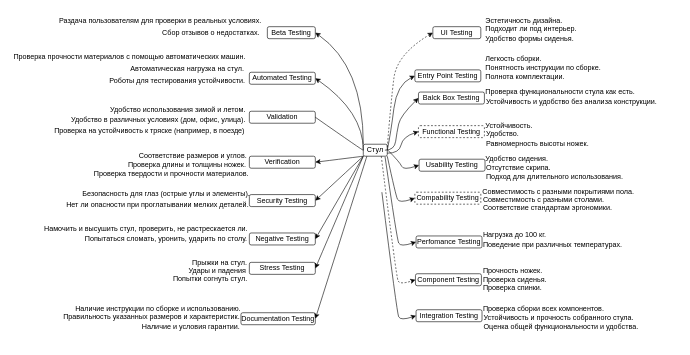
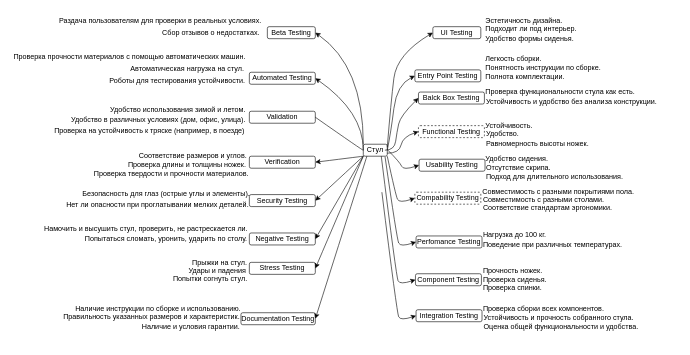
  <mxCell id="0" />
  <mxCell id="1" parent="0" />
  <mxCell id="2" value="Стул" style="rounded=1;whiteSpace=wrap;html=1;" vertex="1" parent="1"><mxGeometry x="605" y="240" width="40" height="20" as="geometry" /></mxCell>
  <mxCell id="3" value="Beta Testing" style="rounded=1;whiteSpace=wrap;html=1;" vertex="1" parent="1"><mxGeometry x="445" y="44" width="80" height="20" as="geometry" /></mxCell>
  <mxCell id="4" value="" style="curved=1;endArrow=classic;html=1;rounded=0;exitX=0;exitY=0;exitDx=0;exitDy=0;entryX=1;entryY=0.5;entryDx=0;entryDy=0;" edge="1" parent="1" source="2" target="3"><mxGeometry width="50" height="50" relative="1" as="geometry"><mxPoint x="505" y="220" as="sourcePoint" /><mxPoint x="555" y="170" as="targetPoint" /><Array as="points"><mxPoint x="605" y="110" /></Array></mxGeometry></mxCell>
  <mxCell id="5" value="Раздача пользователям для проверки в реальных условиях." style="text;whiteSpace=wrap;html=1;" vertex="1" parent="1"><mxGeometry x="96" y="20" width="349" height="50" as="geometry" /></mxCell>
  <mxCell id="6" value="Сбор отзывов о недостатках." style="text;whiteSpace=wrap;" vertex="1" parent="1"><mxGeometry x="268" y="40" width="200" height="40" as="geometry" /></mxCell>
  <mxCell id="7" value="Automated Testing" style="rounded=1;whiteSpace=wrap;html=1;" vertex="1" parent="1"><mxGeometry x="415" y="120" width="110" height="20" as="geometry" /></mxCell>
  <mxCell id="8" value="" style="curved=1;endArrow=classic;html=1;rounded=0;exitX=0;exitY=0.5;exitDx=0;exitDy=0;entryX=1;entryY=0.5;entryDx=0;entryDy=0;" edge="1" parent="1" target="7" source="2"><mxGeometry width="50" height="50" relative="1" as="geometry"><mxPoint x="605" y="316" as="sourcePoint" /><mxPoint x="555" y="246" as="targetPoint" /><Array as="points"><mxPoint x="605" y="186" /></Array></mxGeometry></mxCell>
  <mxCell id="9" value="Автоматическая нагрузка на стул." style="text;whiteSpace=wrap;" vertex="1" parent="1"><mxGeometry x="215" y="100" width="220" height="40" as="geometry" /></mxCell>
  <mxCell id="10" value="Роботы для тестирования устойчивости." style="text;whiteSpace=wrap;" vertex="1" parent="1"><mxGeometry x="180" y="120" width="260" height="40" as="geometry" /></mxCell>
  <mxCell id="11" value="Проверка прочности материалов с помощью автоматических машин." style="text;whiteSpace=wrap;" vertex="1" parent="1"><mxGeometry x="20" y="81" width="420" height="40" as="geometry" /></mxCell>
  <mxCell id="12" value="Validation" style="rounded=1;whiteSpace=wrap;html=1;" vertex="1" parent="1"><mxGeometry x="415" y="185" width="110" height="20" as="geometry" /></mxCell>
  <mxCell id="13" value="" style="curved=1;endArrow=none;html=1;rounded=0;exitX=0;exitY=0.5;exitDx=0;exitDy=0;entryX=1;entryY=0.5;entryDx=0;entryDy=0;" edge="1" parent="1" target="12" source="2"><mxGeometry width="50" height="50" relative="1" as="geometry"><mxPoint x="605" y="315" as="sourcePoint" /><mxPoint x="555" y="311" as="targetPoint" /><Array as="points"><mxPoint x="605" y="251" /></Array></mxGeometry></mxCell>
  <mxCell id="14" value="Удобство использования зимой и летом." style="text;whiteSpace=wrap;" vertex="1" parent="1"><mxGeometry x="181" y="169" width="260" height="40" as="geometry" /></mxCell>
  <mxCell id="15" value="Удобство в различных условиях (дом, офис, улица)." style="text;whiteSpace=wrap;" vertex="1" parent="1"><mxGeometry x="116" y="185" width="320" height="40" as="geometry" /></mxCell>
  <mxCell id="16" value="Проверка на устойчивость к тряске (например, в поезде)" style="text;whiteSpace=wrap;" vertex="1" parent="1"><mxGeometry x="88" y="203" width="350" height="40" as="geometry" /></mxCell>
  <mxCell id="17" value="Verification" style="rounded=1;whiteSpace=wrap;html=1;" vertex="1" parent="1"><mxGeometry x="415" y="260" width="110" height="20" as="geometry" /></mxCell>
  <mxCell id="18" value="" style="curved=1;endArrow=classic;html=1;rounded=0;entryX=1;entryY=0.5;entryDx=0;entryDy=0;" edge="1" parent="1" target="17"><mxGeometry width="50" height="50" relative="1" as="geometry"><mxPoint x="605" y="260" as="sourcePoint" /><mxPoint x="555" y="386" as="targetPoint" /><Array as="points"><mxPoint x="605" y="260" /></Array></mxGeometry></mxCell>
  <mxCell id="19" value="Соответствие размеров и углов." style="text;whiteSpace=wrap;" vertex="1" parent="1"><mxGeometry x="229" y="245" width="210" height="40" as="geometry" /></mxCell>
  <mxCell id="20" value="Проверка длины и толщины ножек." style="text;whiteSpace=wrap;" vertex="1" parent="1"><mxGeometry x="211" y="260" width="230" height="40" as="geometry" /></mxCell>
  <mxCell id="21" value="Проверка твердости и прочности материалов." style="text;whiteSpace=wrap;" vertex="1" parent="1"><mxGeometry x="154" y="275" width="290" height="40" as="geometry" /></mxCell>
  <mxCell id="22" value="Security Testing" style="rounded=1;whiteSpace=wrap;html=1;" vertex="1" parent="1"><mxGeometry x="415" y="324" width="110" height="20" as="geometry" /></mxCell>
  <mxCell id="23" value="" style="curved=1;endArrow=classic;html=1;rounded=0;entryX=1;entryY=0.5;entryDx=0;entryDy=0;" edge="1" parent="1" target="22"><mxGeometry width="50" height="50" relative="1" as="geometry"><mxPoint x="605" y="260" as="sourcePoint" /><mxPoint x="555" y="446" as="targetPoint" /><Array as="points"><mxPoint x="605" y="260" /></Array></mxGeometry></mxCell>
  <mxCell id="24" value="Безопасность для глаз (острые углы и элементы)." style="text;whiteSpace=wrap;" vertex="1" parent="1"><mxGeometry x="135" y="309" width="310" height="40" as="geometry" /></mxCell>
  <mxCell id="25" value="Нет ли опасности при проглатывании мелких деталей." style="text;whiteSpace=wrap;" vertex="1" parent="1"><mxGeometry x="108" y="328" width="340" height="40" as="geometry" /></mxCell>
  <mxCell id="26" value="Negative&lt;span style=&quot;background-color: initial;&quot;&gt;&amp;nbsp;Testing&lt;/span&gt;" style="rounded=1;whiteSpace=wrap;html=1;" vertex="1" parent="1"><mxGeometry x="415" y="388" width="110" height="20" as="geometry" /></mxCell>
  <mxCell id="27" value="" style="curved=1;endArrow=classic;html=1;rounded=0;entryX=1;entryY=0.5;entryDx=0;entryDy=0;" edge="1" parent="1" target="26"><mxGeometry width="50" height="50" relative="1" as="geometry"><mxPoint x="605" y="260" as="sourcePoint" /><mxPoint x="555" y="510" as="targetPoint" /><Array as="points"><mxPoint x="605" y="260" /></Array></mxGeometry></mxCell>
  <mxCell id="28" value="Намочить и высушить стул, проверить, не растрескается ли." style="text;whiteSpace=wrap;" vertex="1" parent="1"><mxGeometry x="71" y="368" width="370" height="40" as="geometry" /></mxCell>
  <mxCell id="29" value="Попытаться сломать, уронить, ударить по столу." style="text;whiteSpace=wrap;" vertex="1" parent="1"><mxGeometry x="139" y="384" width="300" height="40" as="geometry" /></mxCell>
  <mxCell id="30" value="&lt;span style=&quot;background-color: initial;&quot;&gt;Stress Testing&lt;/span&gt;" style="rounded=1;whiteSpace=wrap;html=1;" vertex="1" parent="1"><mxGeometry x="415" y="437" width="110" height="20" as="geometry" /></mxCell>
  <mxCell id="31" value="" style="curved=1;endArrow=classic;html=1;rounded=0;entryX=1;entryY=0.5;entryDx=0;entryDy=0;exitX=0;exitY=1;exitDx=0;exitDy=0;" edge="1" parent="1" target="30" source="2"><mxGeometry width="50" height="50" relative="1" as="geometry"><mxPoint x="605" y="309" as="sourcePoint" /><mxPoint x="555" y="559" as="targetPoint" /><Array as="points"><mxPoint x="605" y="260" /></Array></mxGeometry></mxCell>
  <mxCell id="32" value="Прыжки на стул." style="text;whiteSpace=wrap;" vertex="1" parent="1"><mxGeometry x="318" y="424" width="130" height="40" as="geometry" /></mxCell>
  <mxCell id="33" value="Удары и падения" style="text;whiteSpace=wrap;" vertex="1" parent="1"><mxGeometry x="312" y="437" width="130" height="40" as="geometry" /></mxCell>
  <mxCell id="34" value="Попытки согнуть стул." style="text;whiteSpace=wrap;" vertex="1" parent="1"><mxGeometry x="286" y="451" width="160" height="40" as="geometry" /></mxCell>
  <mxCell id="35" value="UI Testing" style="rounded=1;whiteSpace=wrap;html=1;" vertex="1" parent="1"><mxGeometry x="721" y="44" width="80" height="20" as="geometry" /></mxCell>
- <mxCell id="36" value="" style="curved=1;endArrow=classic;html=1;rounded=0;exitX=1;exitY=0.25;exitDx=0;exitDy=0;entryX=0;entryY=0.5;entryDx=0;entryDy=0;dashed=1;" edge="1" parent="1" target="35" source="2"><mxGeometry width="50" height="50" relative="1" as="geometry"><mxPoint x="619" y="280" as="sourcePoint" /><mxPoint x="725" y="90" as="targetPoint" /><Array as="points"><mxPoint y="170" x="651" /><mxPoint x="661" y="90" /></Array></mxGeometry></mxCell>
+ <mxCell id="36" value="" style="curved=1;endArrow=classic;html=1;rounded=0;exitX=1;exitY=0.25;exitDx=0;exitDy=0;entryX=0;entryY=0.5;entryDx=0;entryDy=0;" edge="1" parent="1" target="35" source="2"><mxGeometry width="50" height="50" relative="1" as="geometry"><mxPoint x="619" y="280" as="sourcePoint" /><mxPoint x="725" y="90" as="targetPoint" /><Array as="points"><mxPoint y="170" x="651" /><mxPoint x="661" y="90" /></Array></mxGeometry></mxCell>
  <mxCell id="37" value="Эстетичность дизайна." style="text;whiteSpace=wrap;" vertex="1" parent="1"><mxGeometry x="807" y="20" width="160" height="40" as="geometry" /></mxCell>
  <mxCell id="38" value="Подходит ли под интерьер." style="text;whiteSpace=wrap;" vertex="1" parent="1"><mxGeometry x="807" y="34" width="190" height="40" as="geometry" /></mxCell>
  <mxCell id="39" value="Удобство формы сиденья." style="text;whiteSpace=wrap;" vertex="1" parent="1"><mxGeometry x="807" y="50" width="180" height="40" as="geometry" /></mxCell>
  <mxCell id="40" value="Entry Point Testing" style="rounded=1;whiteSpace=wrap;html=1;" vertex="1" parent="1"><mxGeometry x="691" y="116" width="110" height="20" as="geometry" /></mxCell>
  <mxCell id="41" value="" style="curved=1;endArrow=classic;html=1;rounded=0;exitX=1;exitY=0.5;exitDx=0;exitDy=0;entryX=0;entryY=0.5;entryDx=0;entryDy=0;" edge="1" parent="1" target="40" source="2"><mxGeometry width="50" height="50" relative="1" as="geometry"><mxPoint x="645" y="295.5" as="sourcePoint" /><mxPoint x="725" y="140.5" as="targetPoint" /><Array as="points"><mxPoint y="220.5" x="651" /><mxPoint x="661" y="140.5" /></Array></mxGeometry></mxCell>
  <mxCell id="42" value="Легкость сборки." style="text;whiteSpace=wrap;" vertex="1" parent="1"><mxGeometry x="807" y="83" width="130" height="40" as="geometry" /></mxCell>
  <mxCell id="43" value="Понятность инструкции по сборке." style="text;whiteSpace=wrap;" vertex="1" parent="1"><mxGeometry x="807" y="98" width="230" height="40" as="geometry" /></mxCell>
  <mxCell id="44" value="Полнота комплектации." style="text;whiteSpace=wrap;" vertex="1" parent="1"><mxGeometry x="807" y="113" width="170" height="40" as="geometry" /></mxCell>
  <mxCell id="45" value="&lt;span style=&quot;background-color: initial;&quot;&gt;Documentation Testing&lt;/span&gt;" style="rounded=1;whiteSpace=wrap;html=1;" vertex="1" parent="1"><mxGeometry x="401" y="521" width="124" height="20" as="geometry" /></mxCell>
  <mxCell id="46" value="" style="curved=1;endArrow=classic;html=1;rounded=0;entryX=1;entryY=0.5;entryDx=0;entryDy=0;" edge="1" parent="1" target="45"><mxGeometry width="50" height="50" relative="1" as="geometry"><mxPoint x="611" y="260" as="sourcePoint" /><mxPoint x="555" y="643" as="targetPoint" /><Array as="points"><mxPoint x="611" y="260" /></Array></mxGeometry></mxCell>
  <mxCell id="47" value="Наличие инструкции по сборке и использованию." style="text;whiteSpace=wrap;" vertex="1" parent="1"><mxGeometry x="123" y="501" width="310" height="40" as="geometry" /></mxCell>
  <mxCell id="48" value="Правильность указанных размеров и характеристик." style="text;whiteSpace=wrap;" vertex="1" parent="1"><mxGeometry x="103" y="514" width="330" height="40" as="geometry" /></mxCell>
  <mxCell id="49" value="Наличие и условия гарантии." style="text;whiteSpace=wrap;" vertex="1" parent="1"><mxGeometry x="234" y="530" width="200" height="40" as="geometry" /></mxCell>
  <mxCell id="50" value="Balck Box Testing" style="rounded=1;whiteSpace=wrap;html=1;" vertex="1" parent="1"><mxGeometry x="697" y="153" width="110" height="20" as="geometry" /></mxCell>
  <mxCell id="51" value="" style="curved=1;endArrow=classic;html=1;rounded=0;entryX=0;entryY=0.5;entryDx=0;entryDy=0;" edge="1" parent="1" target="50"><mxGeometry width="50" height="50" relative="1" as="geometry"><mxPoint x="641" y="250" as="sourcePoint" /><mxPoint x="731" y="192.5" as="targetPoint" /><Array as="points"><mxPoint x="657" y="250" /><mxPoint x="661" y="220" /><mxPoint x="667" y="192.5" /></Array></mxGeometry></mxCell>
  <mxCell id="52" value="Проверка функциональности стула как есть." style="text;whiteSpace=wrap;" vertex="1" parent="1"><mxGeometry x="807" y="138" width="280" height="40" as="geometry" /></mxCell>
  <mxCell id="53" value="Устойчивость и удобство без анализа конструкции." style="text;whiteSpace=wrap;" vertex="1" parent="1"><mxGeometry x="808" y="155" width="320" height="40" as="geometry" /></mxCell>
  <mxCell id="54" value="Functional Testing" style="rounded=1;whiteSpace=wrap;html=1;dashed=1;" vertex="1" parent="1"><mxGeometry x="697" y="209" width="110" height="20" as="geometry" /></mxCell>
  <mxCell id="55" value="" style="curved=1;endArrow=classic;html=1;rounded=0;entryX=0;entryY=0.5;entryDx=0;entryDy=0;exitX=1;exitY=0.75;exitDx=0;exitDy=0;" edge="1" parent="1" target="54" source="2"><mxGeometry width="50" height="50" relative="1" as="geometry"><mxPoint x="645" y="285" as="sourcePoint" /><mxPoint x="735" y="227.5" as="targetPoint" /><Array as="points"><mxPoint x="665" y="255" /><mxPoint x="671" y="227.5" /></Array></mxGeometry></mxCell>
  <mxCell id="56" value="Устойчивость." style="text;whiteSpace=wrap;" vertex="1" parent="1"><mxGeometry x="807" y="195" width="110" height="40" as="geometry" /></mxCell>
  <mxCell id="57" value="Удобство." style="text;whiteSpace=wrap;" vertex="1" parent="1"><mxGeometry x="808" y="209" width="90" height="40" as="geometry" /></mxCell>
  <mxCell id="58" value="Равномерность высоты ножек." style="text;whiteSpace=wrap;" vertex="1" parent="1"><mxGeometry x="808" y="225" width="200" height="40" as="geometry" /></mxCell>
  <mxCell id="59" value="Usability Testing" style="rounded=1;whiteSpace=wrap;html=1;" vertex="1" parent="1"><mxGeometry x="698" y="265" width="110" height="20" as="geometry" /></mxCell>
  <mxCell id="60" value="" style="curved=1;endArrow=classic;html=1;rounded=0;entryX=0;entryY=0.5;entryDx=0;entryDy=0;" edge="1" parent="1" target="59"><mxGeometry width="50" height="50" relative="1" as="geometry"><mxPoint x="646" y="250" as="sourcePoint" /><mxPoint x="736" y="283.5" as="targetPoint" /><Array as="points"><mxPoint x="666" y="270" /><mxPoint x="672" y="283.5" /></Array></mxGeometry></mxCell>
  <mxCell id="61" value="Удобство сидения." style="text;whiteSpace=wrap;" vertex="1" parent="1"><mxGeometry x="807" y="250" width="140" height="40" as="geometry" /></mxCell>
  <mxCell id="62" value="Отсутствие скрипа." style="text;whiteSpace=wrap;" vertex="1" parent="1"><mxGeometry x="808" y="265" width="140" height="40" as="geometry" /></mxCell>
  <mxCell id="63" value="Подход для длительного использования." style="text;whiteSpace=wrap;" vertex="1" parent="1"><mxGeometry x="808" y="280" width="260" height="40" as="geometry" /></mxCell>
  <mxCell id="64" value="Compability Testing" style="rounded=1;whiteSpace=wrap;html=1;dashed=1;" vertex="1" parent="1"><mxGeometry x="691" y="320" width="110" height="20" as="geometry" /></mxCell>
  <mxCell id="65" value="" style="curved=1;endArrow=classic;html=1;rounded=0;entryX=0;entryY=0.5;entryDx=0;entryDy=0;exitX=1;exitY=1;exitDx=0;exitDy=0;" edge="1" parent="1" target="64" source="2"><mxGeometry width="50" height="50" relative="1" as="geometry"><mxPoint x="639" y="305" as="sourcePoint" /><mxPoint x="729" y="338.5" as="targetPoint" /><Array as="points"><mxPoint x="659" y="325" /><mxPoint x="665" y="338.5" /></Array></mxGeometry></mxCell>
  <mxCell id="66" value="Совместимость с разными покрытиями пола." style="text;whiteSpace=wrap;" vertex="1" parent="1"><mxGeometry x="802" y="305" width="290" height="40" as="geometry" /></mxCell>
  <mxCell id="67" value="Совместимость с разными столами." style="text;whiteSpace=wrap;" vertex="1" parent="1"><mxGeometry x="803" y="319" width="240" height="40" as="geometry" /></mxCell>
  <mxCell id="68" value="Соответствие стандартам эргономики." style="text;whiteSpace=wrap;" vertex="1" parent="1"><mxGeometry x="803" y="333" width="250" height="40" as="geometry" /></mxCell>
  <mxCell id="69" value="Perfomance Testing" style="rounded=1;whiteSpace=wrap;html=1;" vertex="1" parent="1"><mxGeometry x="693" y="393" width="110" height="20" as="geometry" /></mxCell>
  <mxCell id="70" value="" style="curved=1;endArrow=classic;html=1;rounded=0;entryX=0;entryY=0.5;entryDx=0;entryDy=0;exitX=0.908;exitY=1.057;exitDx=0;exitDy=0;exitPerimeter=0;" edge="1" parent="1" target="69" source="2"><mxGeometry width="50" height="50" relative="1" as="geometry"><mxPoint x="647" y="333" as="sourcePoint" /><mxPoint x="731" y="411.5" as="targetPoint" /><Array as="points"><mxPoint x="661" y="398" /><mxPoint x="667" y="411.5" /></Array></mxGeometry></mxCell>
  <mxCell id="71" value="Нагрузка до 100 кг." style="text;whiteSpace=wrap;" vertex="1" parent="1"><mxGeometry x="803" y="378" width="140" height="40" as="geometry" /></mxCell>
  <mxCell id="72" value="Поведение при различных температурах." style="text;whiteSpace=wrap;" vertex="1" parent="1"><mxGeometry x="803" y="394" width="270" height="40" as="geometry" /></mxCell>
  <mxCell id="73" value="Component Testing" style="rounded=1;whiteSpace=wrap;html=1;" vertex="1" parent="1"><mxGeometry x="692" y="456" width="110" height="20" as="geometry" /></mxCell>
- <mxCell id="74" value="" style="curved=1;endArrow=classic;html=1;rounded=0;entryX=0;entryY=0.5;entryDx=0;entryDy=0;exitX=0.75;exitY=1;exitDx=0;exitDy=0;dashed=1;" edge="1" parent="1" target="73" source="2"><mxGeometry width="50" height="50" relative="1" as="geometry"><mxPoint x="640" y="324" as="sourcePoint" /><mxPoint x="730" y="474.5" as="targetPoint" /><Array as="points"><mxPoint x="660" y="461" /><mxPoint x="666" y="474.5" /></Array></mxGeometry></mxCell>
+ <mxCell id="74" value="" style="curved=1;endArrow=classic;html=1;rounded=0;entryX=0;entryY=0.5;entryDx=0;entryDy=0;exitX=0.75;exitY=1;exitDx=0;exitDy=0;" edge="1" parent="1" target="73" source="2"><mxGeometry width="50" height="50" relative="1" as="geometry"><mxPoint x="640" y="324" as="sourcePoint" /><mxPoint x="730" y="474.5" as="targetPoint" /><Array as="points"><mxPoint x="660" y="461" /><mxPoint x="666" y="474.5" /></Array></mxGeometry></mxCell>
  <mxCell id="75" value="Прочность ножек." style="text;whiteSpace=wrap;" vertex="1" parent="1"><mxGeometry x="803" y="437" width="130" height="40" as="geometry" /></mxCell>
  <mxCell id="76" value="Проверка сиденья." style="text;whiteSpace=wrap;" vertex="1" parent="1"><mxGeometry x="803" y="452" width="140" height="40" as="geometry" /></mxCell>
  <mxCell id="77" value="Проверка спинки." style="text;whiteSpace=wrap;" vertex="1" parent="1"><mxGeometry x="803" y="466" width="130" height="40" as="geometry" /></mxCell>
  <mxCell id="78" value="Integration Testing" style="rounded=1;whiteSpace=wrap;html=1;" vertex="1" parent="1"><mxGeometry x="693" y="516" width="110" height="20" as="geometry" /></mxCell>
  <mxCell id="79" value="" style="curved=1;endArrow=classic;html=1;rounded=0;entryX=0;entryY=0.5;entryDx=0;entryDy=0;exitX=0.75;exitY=1;exitDx=0;exitDy=0;" edge="1" parent="1" target="78"><mxGeometry width="50" height="50" relative="1" as="geometry"><mxPoint x="636" y="320" as="sourcePoint" /><mxPoint x="731" y="534.5" as="targetPoint" /><Array as="points"><mxPoint x="661" y="521" /><mxPoint x="667" y="534.5" /></Array></mxGeometry></mxCell>
  <mxCell id="80" value="Проверка сборки всех компонентов." style="text;whiteSpace=wrap;" vertex="1" parent="1"><mxGeometry x="803" y="501" width="240" height="40" as="geometry" /></mxCell>
  <mxCell id="81" value="Устойчивость и прочность собранного стула." style="text;whiteSpace=wrap;" vertex="1" parent="1"><mxGeometry x="804" y="516" width="280" height="40" as="geometry" /></mxCell>
  <mxCell id="82" value="Оценка общей функциональности и удобства." style="text;whiteSpace=wrap;" vertex="1" parent="1"><mxGeometry x="804" y="530" width="290" height="40" as="geometry" /></mxCell>
